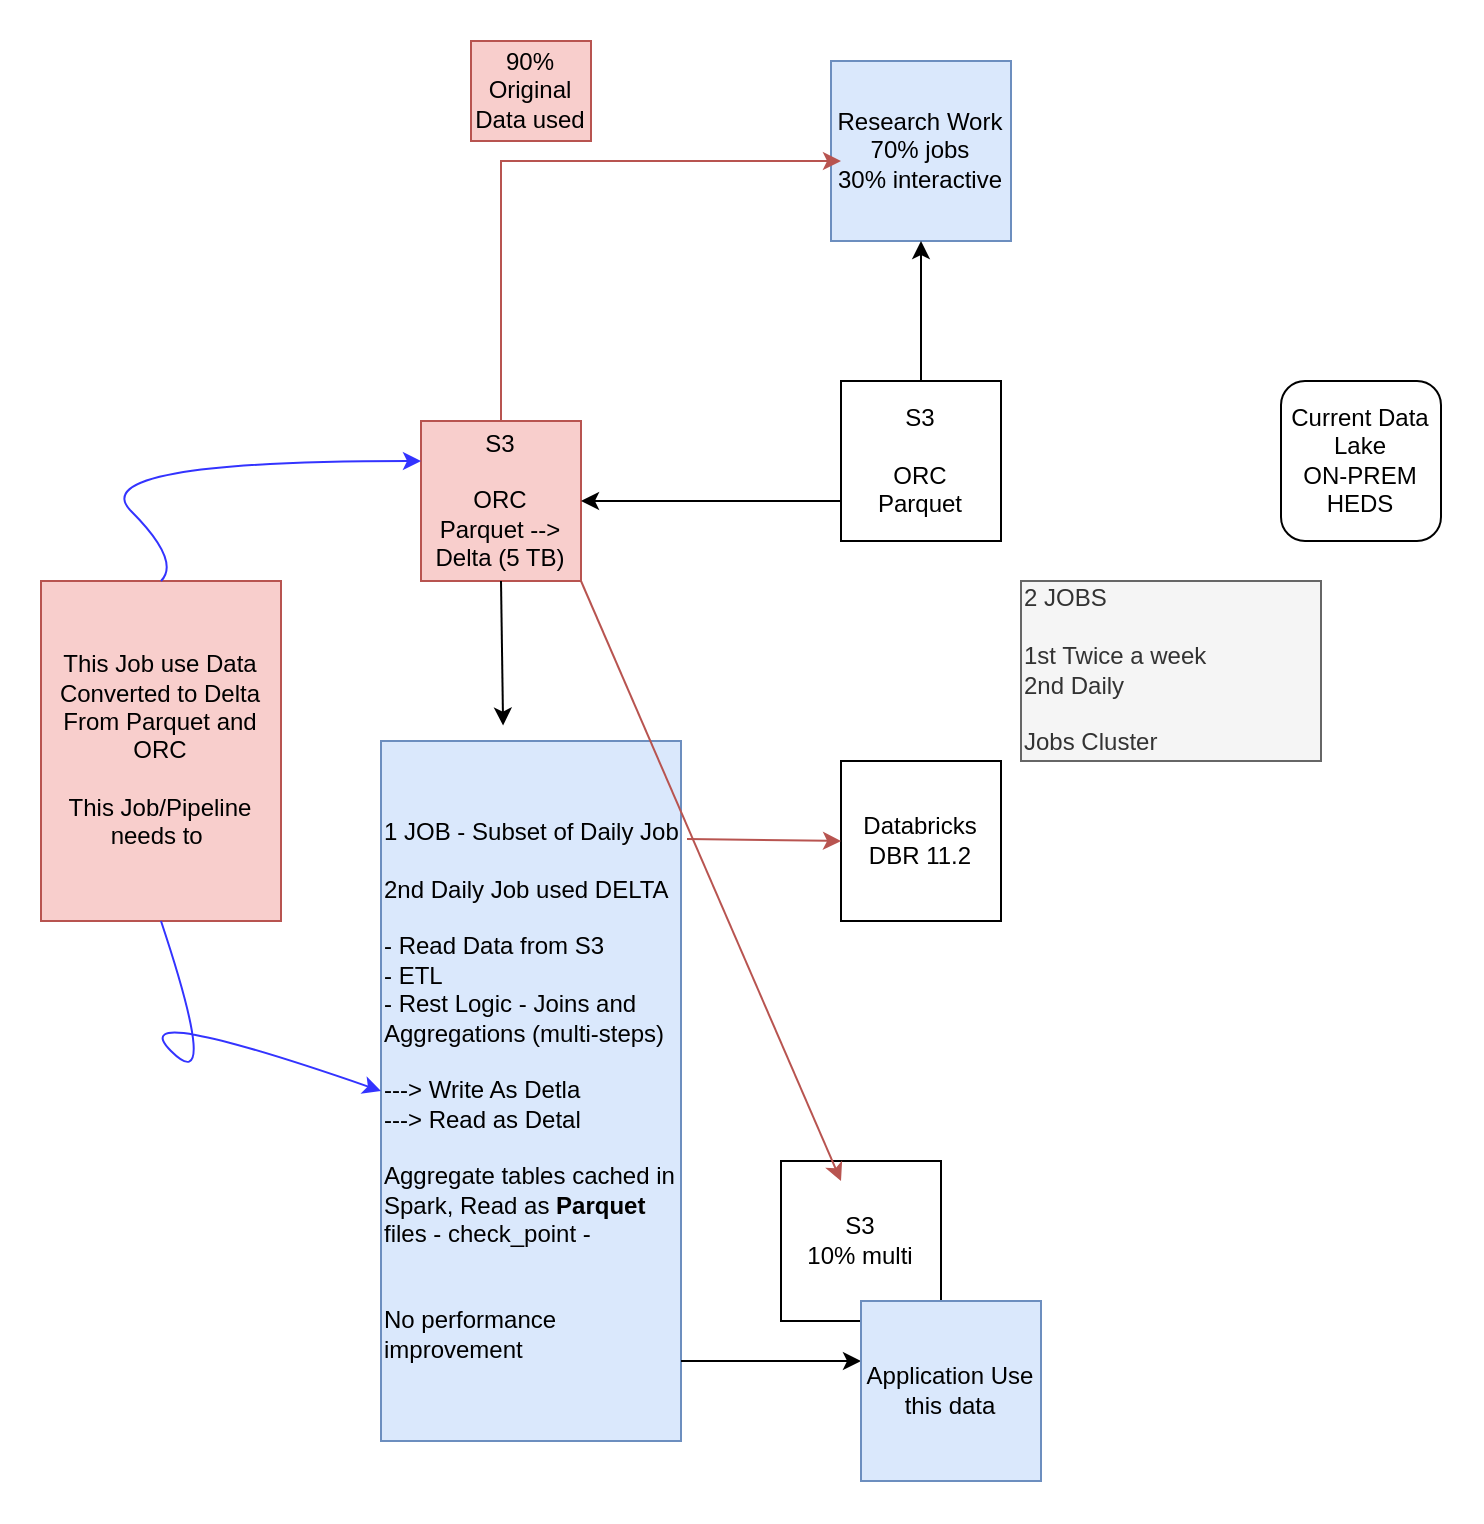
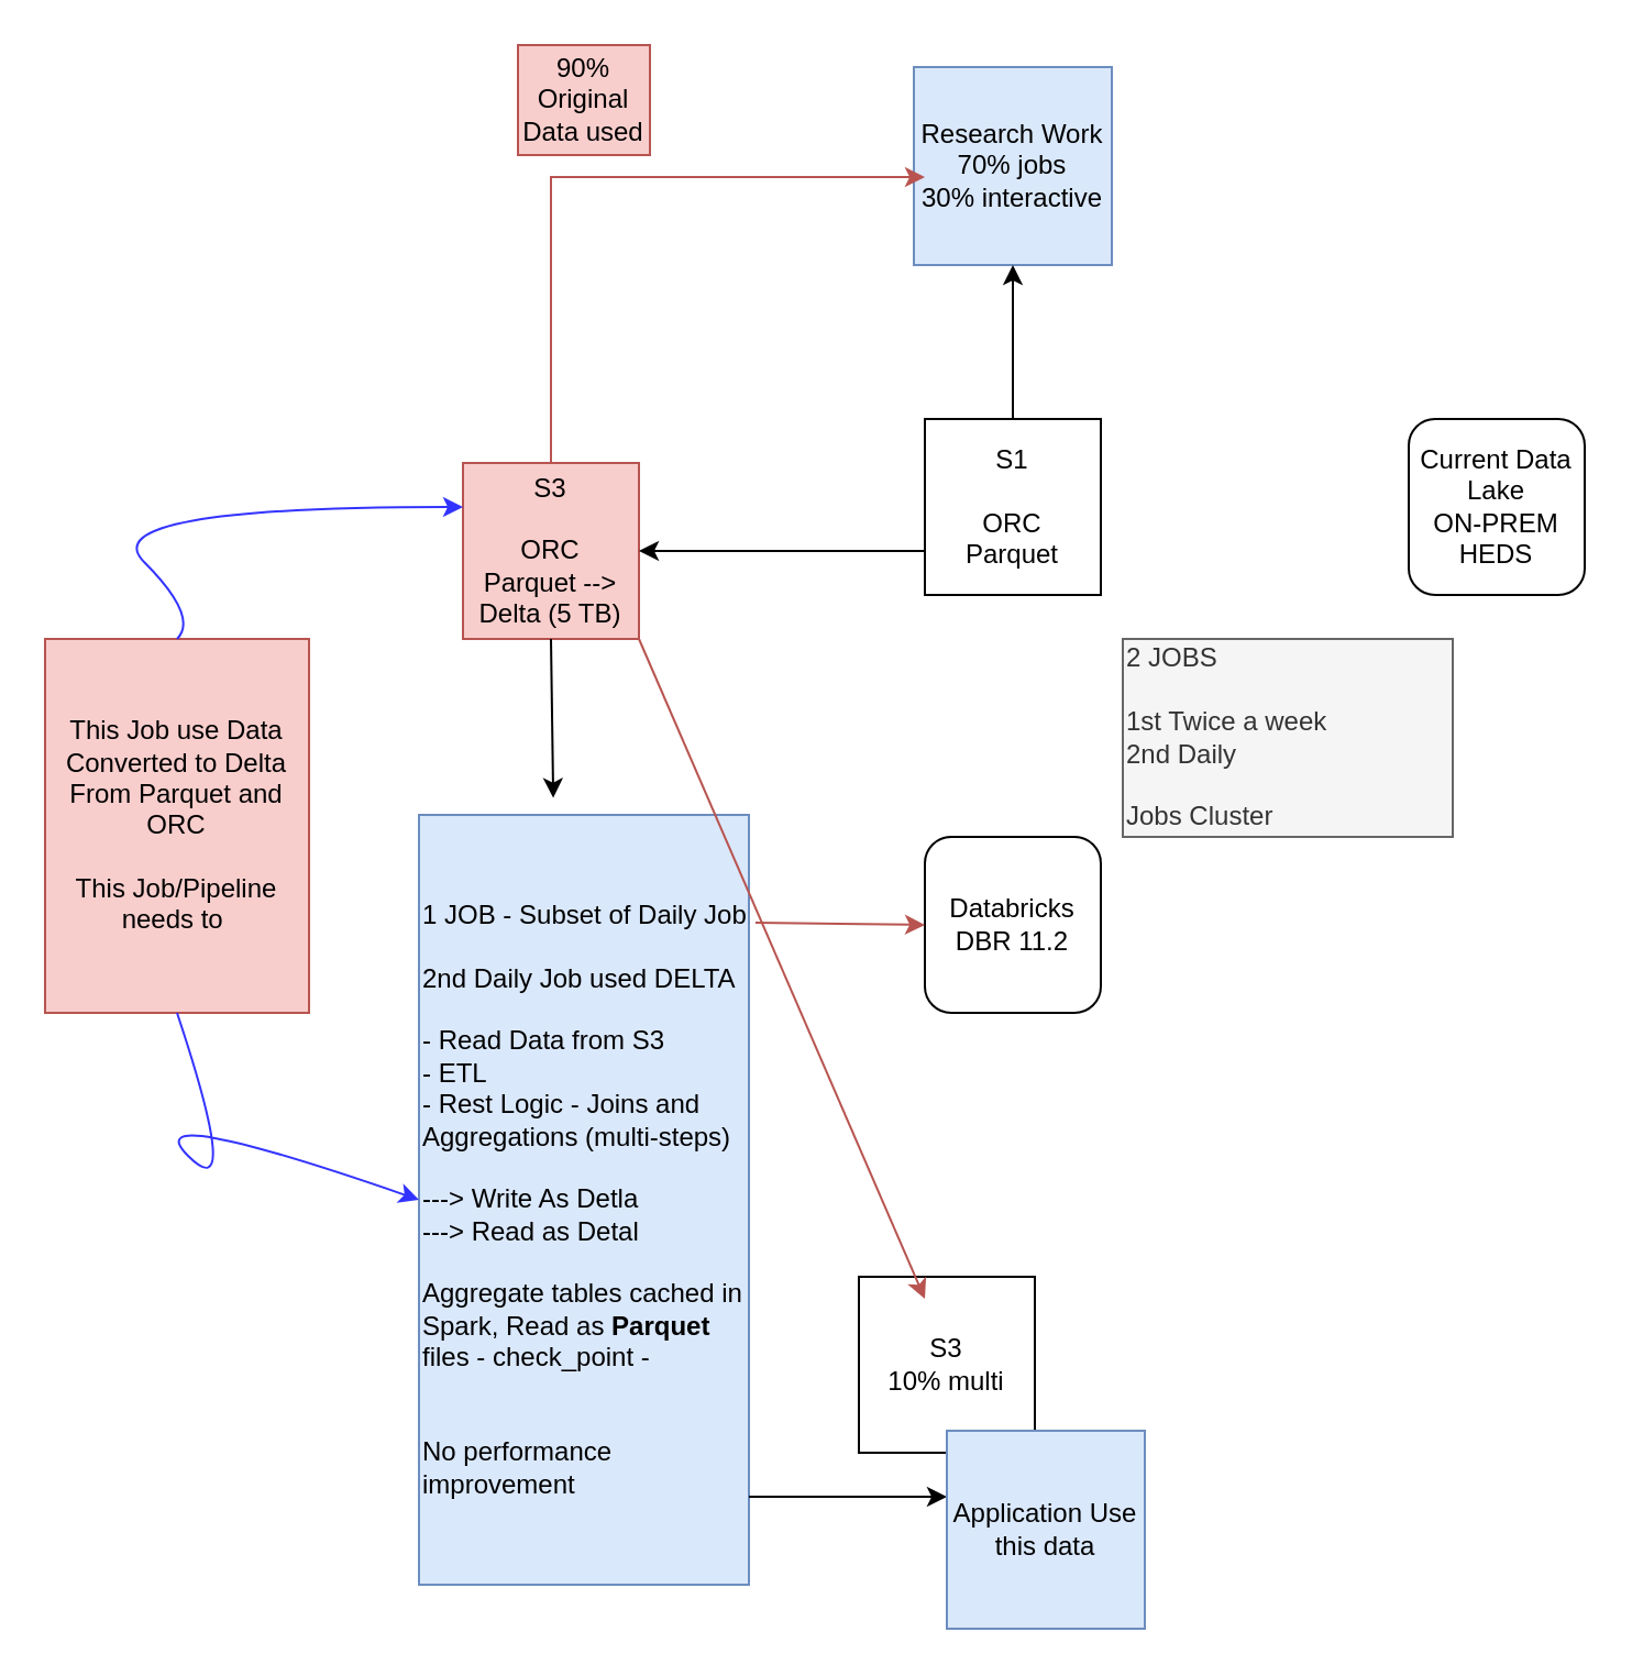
  <mxCell id="0" />
  <mxCell id="1" parent="0" />
- <mxCell id="2" value="S3&lt;br&gt;&lt;br&gt;ORC&lt;br&gt;Parquet" style="whiteSpace=wrap;html=1;aspect=fixed;" parent="1" vertex="1"><mxGeometry x="420" y="190" width="80" height="80" as="geometry" /></mxCell>
+ <mxCell id="2" value="S1&lt;br&gt;&lt;br&gt;ORC&lt;br&gt;Parquet" style="whiteSpace=wrap;html=1;aspect=fixed;" parent="1" vertex="1"><mxGeometry x="420" y="190" width="80" height="80" as="geometry" /></mxCell>
  <mxCell id="3" value="Current Data Lake&lt;br&gt;ON-PREM&lt;br&gt;HEDS" style="whiteSpace=wrap;html=1;aspect=fixed;rounded=1;" parent="1" vertex="1"><mxGeometry x="640" y="190" width="80" height="80" as="geometry" /></mxCell>
- <mxCell id="4" value="Databricks&lt;br&gt;DBR 11.2" style="whiteSpace=wrap;html=1;aspect=fixed;" parent="1" vertex="1"><mxGeometry x="420" y="380" width="80" height="80" as="geometry" /></mxCell>
+ <mxCell id="4" value="Databricks&lt;br&gt;DBR 11.2" style="whiteSpace=wrap;html=1;aspect=fixed;rounded=1;" parent="1" vertex="1"><mxGeometry x="420" y="380" width="80" height="80" as="geometry" /></mxCell>
  <mxCell id="5" value="2 JOBS&lt;br&gt;&lt;br&gt;1st Twice a week&lt;br&gt;2nd Daily&lt;br&gt;&lt;br&gt;Jobs Cluster" style="text;html=1;strokeColor=#666666;fillColor=#f5f5f5;align=left;verticalAlign=middle;whiteSpace=wrap;rounded=0;fontColor=#333333;" parent="1" vertex="1"><mxGeometry x="510" y="290" width="150" height="90" as="geometry" /></mxCell>
  <mxCell id="6" value="Research Work&lt;br&gt;70% jobs&lt;br&gt;30% interactive" style="whiteSpace=wrap;html=1;aspect=fixed;fillColor=#dae8fc;strokeColor=#6c8ebf;" parent="1" vertex="1"><mxGeometry x="415" y="30" width="90" height="90" as="geometry" /></mxCell>
  <mxCell id="7" value="" style="endArrow=classic;html=1;rounded=0;entryX=0.5;entryY=1;entryDx=0;entryDy=0;exitX=0.5;exitY=0;exitDx=0;exitDy=0;" parent="1" source="2" edge="1"><mxGeometry width="50" height="50" relative="1" as="geometry"><mxPoint x="440" y="170" as="sourcePoint" /><mxPoint x="460" y="120" as="targetPoint" /></mxGeometry></mxCell>
  <mxCell id="8" value="S3&lt;br&gt;&lt;br&gt;ORC&lt;br&gt;Parquet --&amp;gt; Delta (5 TB)" style="whiteSpace=wrap;html=1;aspect=fixed;fillColor=#f8cecc;strokeColor=#b85450;" parent="1" vertex="1"><mxGeometry x="210" y="210" width="80" height="80" as="geometry" /></mxCell>
  <mxCell id="9" value="1 JOB - Subset of Daily Job&lt;br&gt;&lt;br&gt;2nd Daily Job used DELTA&lt;br&gt;&lt;br&gt;- Read Data from S3&lt;br&gt;- ETL&lt;br&gt;- Rest Logic - Joins and Aggregations (multi-steps)&lt;br&gt;&lt;br&gt;---&amp;gt; Write As Detla&lt;br&gt;---&amp;gt; Read as Detal&lt;br&gt;&lt;br&gt;Aggregate tables cached in Spark, Read as &lt;b&gt;Parquet&lt;/b&gt; files - check_point -&lt;br&gt;&lt;br&gt;&amp;nbsp;&lt;br&gt;No performance improvement&amp;nbsp;" style="text;html=1;strokeColor=#6c8ebf;fillColor=#dae8fc;align=left;verticalAlign=middle;whiteSpace=wrap;rounded=0;" parent="1" vertex="1"><mxGeometry x="190" y="370" width="150" height="350" as="geometry" /></mxCell>
  <mxCell id="10" value="" style="endArrow=classic;html=1;rounded=0;entryX=0.407;entryY=-0.022;entryDx=0;entryDy=0;entryPerimeter=0;exitX=0.5;exitY=1;exitDx=0;exitDy=0;" parent="1" source="8" target="9" edge="1"><mxGeometry width="50" height="50" relative="1" as="geometry"><mxPoint x="190" y="270" as="sourcePoint" /><mxPoint x="240" y="220" as="targetPoint" /></mxGeometry></mxCell>
  <mxCell id="11" value="" style="endArrow=classic;html=1;rounded=0;exitX=0;exitY=0.75;exitDx=0;exitDy=0;entryX=1;entryY=0.5;entryDx=0;entryDy=0;" parent="1" source="2" target="8" edge="1"><mxGeometry width="50" height="50" relative="1" as="geometry"><mxPoint x="340" y="240" as="sourcePoint" /><mxPoint x="390" y="190" as="targetPoint" /></mxGeometry></mxCell>
  <mxCell id="12" value="" style="endArrow=classic;html=1;rounded=0;" parent="1" edge="1"><mxGeometry width="50" height="50" relative="1" as="geometry"><mxPoint x="340" y="680" as="sourcePoint" /><mxPoint x="430" y="680" as="targetPoint" /></mxGeometry></mxCell>
  <mxCell id="13" value="S3&lt;br&gt;10% multi" style="whiteSpace=wrap;html=1;aspect=fixed;" parent="1" vertex="1"><mxGeometry x="390" y="580" width="80" height="80" as="geometry" /></mxCell>
  <mxCell id="14" value="" style="endArrow=classic;html=1;rounded=0;entryX=0;entryY=0.5;entryDx=0;entryDy=0;exitX=0.5;exitY=0;exitDx=0;exitDy=0;strokeColor=#B85450;" parent="1" source="8" edge="1"><mxGeometry width="50" height="50" relative="1" as="geometry"><mxPoint x="230" y="180" as="sourcePoint" /><mxPoint x="420" y="80" as="targetPoint" /><Array as="points"><mxPoint x="250" y="80" /></Array></mxGeometry></mxCell>
  <mxCell id="15" value="90% Original Data used&lt;br&gt;" style="text;html=1;strokeColor=#b85450;fillColor=#f8cecc;align=center;verticalAlign=middle;whiteSpace=wrap;rounded=0;" parent="1" vertex="1"><mxGeometry x="235" y="20" width="60" height="50" as="geometry" /></mxCell>
  <mxCell id="16" value="This Job use Data Converted to Delta From Parquet and ORC&lt;br&gt;&lt;br&gt;This Job/Pipeline needs to&amp;nbsp;" style="text;html=1;strokeColor=#b85450;fillColor=#f8cecc;align=center;verticalAlign=middle;whiteSpace=wrap;rounded=0;" vertex="1" parent="1"><mxGeometry x="20" y="290" width="120" height="170" as="geometry" /></mxCell>
  <mxCell id="17" value="" style="curved=1;endArrow=classic;html=1;rounded=0;entryX=0;entryY=0.25;entryDx=0;entryDy=0;exitX=0.5;exitY=0;exitDx=0;exitDy=0;fillColor=#f8cecc;strokeColor=#3333FF;" edge="1" parent="1" source="16" target="8"><mxGeometry width="50" height="50" relative="1" as="geometry"><mxPoint x="40" y="280" as="sourcePoint" /><mxPoint x="90" y="230" as="targetPoint" /><Array as="points"><mxPoint x="90" y="280" /><mxPoint x="40" y="230" /></Array></mxGeometry></mxCell>
  <mxCell id="18" value="" style="curved=1;endArrow=classic;html=1;rounded=0;entryX=0;entryY=0.5;entryDx=0;entryDy=0;exitX=0.5;exitY=1;exitDx=0;exitDy=0;strokeColor=#3333FF;" edge="1" parent="1" source="16" target="9"><mxGeometry width="50" height="50" relative="1" as="geometry"><mxPoint x="80" y="470" as="sourcePoint" /><mxPoint x="110" y="500" as="targetPoint" /><Array as="points"><mxPoint x="110" y="550" /><mxPoint x="60" y="500" /></Array></mxGeometry></mxCell>
  <mxCell id="19" value="" style="endArrow=classic;html=1;rounded=0;strokeColor=#B85450;entryX=0;entryY=0.5;entryDx=0;entryDy=0;exitX=1.02;exitY=0.14;exitDx=0;exitDy=0;exitPerimeter=0;" edge="1" parent="1" source="9" target="4"><mxGeometry width="50" height="50" relative="1" as="geometry"><mxPoint x="330" y="510" as="sourcePoint" /><mxPoint x="380" y="460" as="targetPoint" /></mxGeometry></mxCell>
  <mxCell id="20" value="Application Use this data" style="whiteSpace=wrap;html=1;aspect=fixed;fillColor=#dae8fc;strokeColor=#6c8ebf;" vertex="1" parent="1"><mxGeometry x="430" y="650" width="90" height="90" as="geometry" /></mxCell>
  <mxCell id="21" value="" style="endArrow=classic;html=1;rounded=0;strokeColor=#B85450;exitX=1;exitY=1;exitDx=0;exitDy=0;" edge="1" parent="1" source="8"><mxGeometry width="50" height="50" relative="1" as="geometry"><mxPoint x="550" y="560" as="sourcePoint" /><mxPoint x="420" y="590" as="targetPoint" /></mxGeometry></mxCell>
